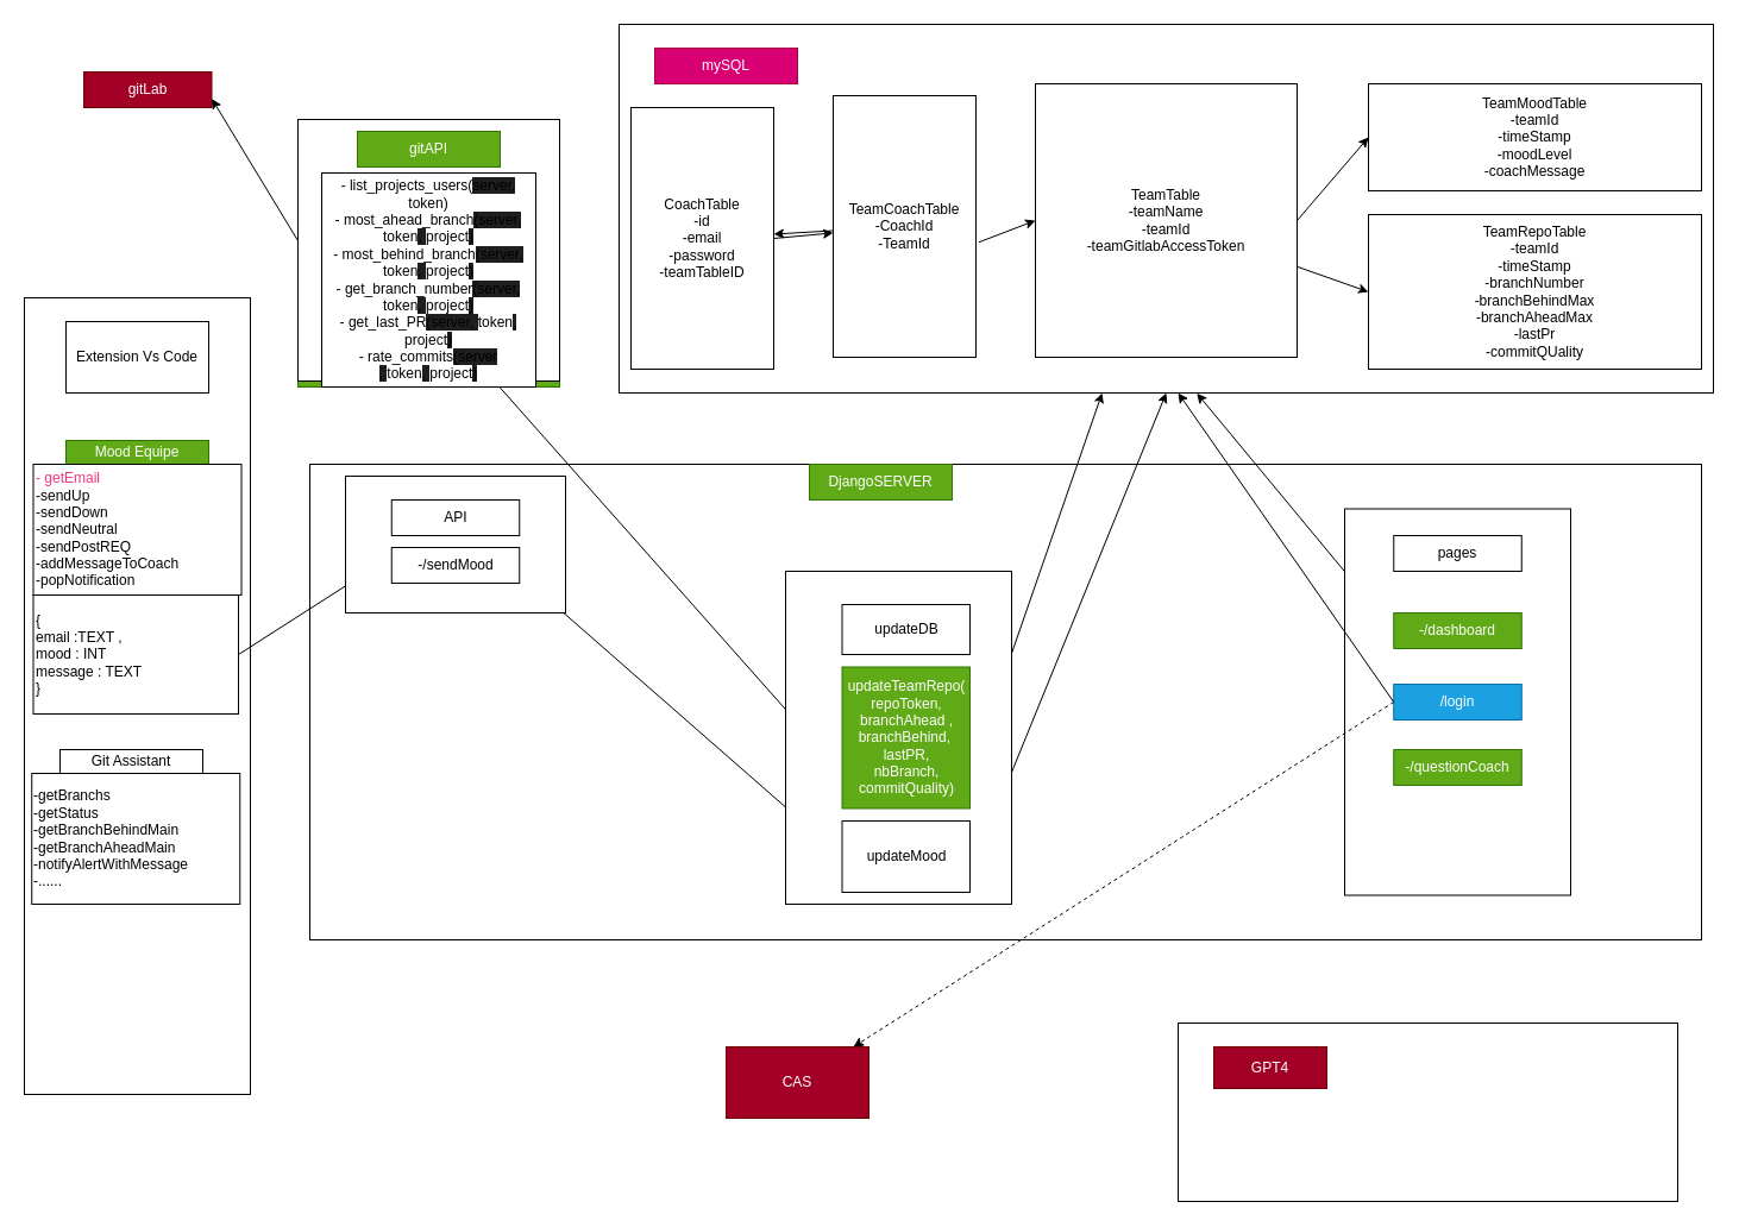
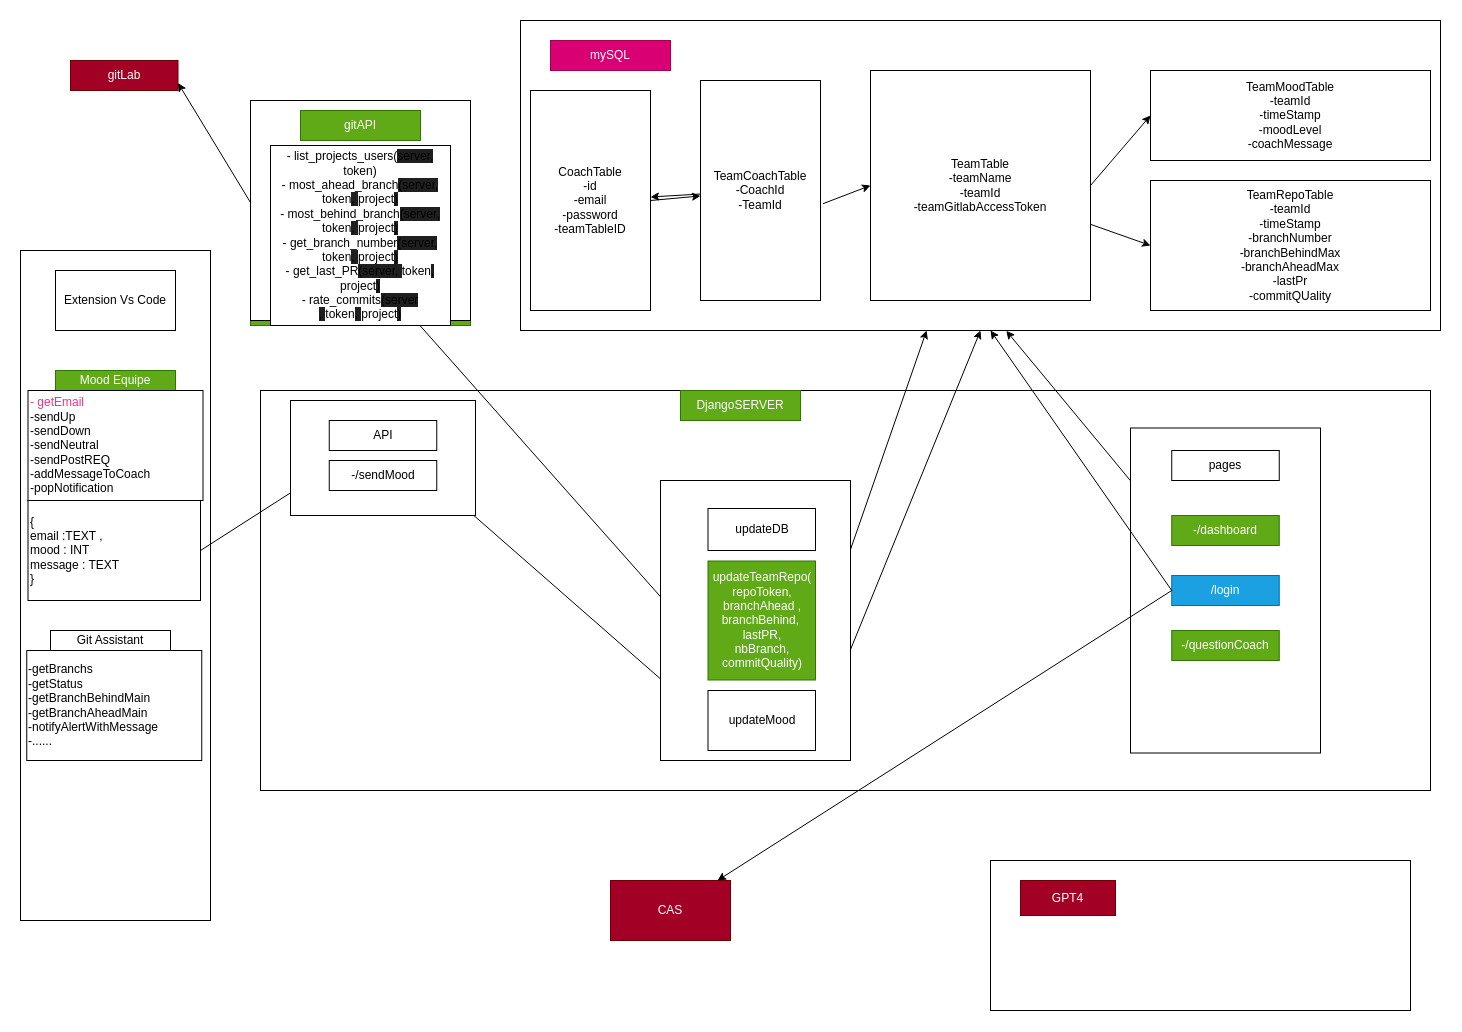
  <mxCell id="0" />
  <mxCell id="1" parent="0" />
  <mxCell id="2" value="" style="group" parent="1" vertex="1" connectable="0"><mxGeometry x="20" y="250" width="190" height="670" as="geometry" /></mxCell>
  <mxCell id="3" value="" style="rounded=0;whiteSpace=wrap;html=1;" parent="2" vertex="1"><mxGeometry width="190" height="670" as="geometry" /></mxCell>
  <mxCell id="4" value="Extension Vs Code" style="rounded=0;whiteSpace=wrap;html=1;" parent="2" vertex="1"><mxGeometry x="35" y="20" width="120" height="60" as="geometry" /></mxCell>
  <mxCell id="5" value="Mood Equipe" style="rounded=0;whiteSpace=wrap;html=1;fillColor=#60a917;fontColor=#ffffff;strokeColor=#2D7600;" parent="2" vertex="1"><mxGeometry x="35" y="120" width="120" height="20" as="geometry" /></mxCell>
  <mxCell id="6" value="&lt;font color=&quot;#f03580&quot;&gt;- getEmail&lt;br&gt;&lt;/font&gt;-sendUp&lt;br&gt;-sendDown&lt;br&gt;-sendNeutral&lt;br&gt;-sendPostREQ&lt;br&gt;-addMessageToCoach&lt;br&gt;-popNotification" style="rounded=0;whiteSpace=wrap;html=1;align=left;" parent="2" vertex="1"><mxGeometry x="7.5" y="140" width="175" height="110" as="geometry" /></mxCell>
  <mxCell id="7" value="{&lt;br&gt;email :TEXT ,&amp;nbsp;&lt;br&gt;mood : INT&lt;br&gt;message : TEXT&lt;br&gt;}" style="rounded=0;whiteSpace=wrap;html=1;align=left;" parent="2" vertex="1"><mxGeometry x="7.5" y="250" width="172.5" height="100" as="geometry" /></mxCell>
  <mxCell id="8" value="Git Assistant" style="rounded=0;whiteSpace=wrap;html=1;" parent="2" vertex="1"><mxGeometry x="30" y="380" width="120" height="20" as="geometry" /></mxCell>
  <mxCell id="9" value="-getBranchs&lt;br&gt;-getStatus&lt;br&gt;-getBranchBehindMain&lt;br&gt;-getBranchAheadMain&lt;br&gt;-notifyAlertWithMessage&lt;br&gt;-......" style="rounded=0;whiteSpace=wrap;html=1;align=left;" parent="2" vertex="1"><mxGeometry x="6.25" y="400" width="175" height="110" as="geometry" /></mxCell>
  <mxCell id="10" value="" style="rounded=0;whiteSpace=wrap;html=1;" parent="1" vertex="1"><mxGeometry x="260" y="390" width="1170" height="400" as="geometry" /></mxCell>
  <mxCell id="11" value="DjangoSERVER" style="rounded=0;whiteSpace=wrap;html=1;fillColor=#60a917;fontColor=#ffffff;strokeColor=#2D7600;" parent="1" vertex="1"><mxGeometry x="680" y="390" width="120" height="30" as="geometry" /></mxCell>
  <mxCell id="12" value="" style="endArrow=classic;html=1;exitX=1;exitY=0.5;exitDx=0;exitDy=0;entryX=0;entryY=0.25;entryDx=0;entryDy=0;" parent="1" source="7" target="50" edge="1"><mxGeometry width="50" height="50" relative="1" as="geometry"><mxPoint x="560" y="460" as="sourcePoint" /><mxPoint x="610" y="410" as="targetPoint" /></mxGeometry></mxCell>
  <mxCell id="13" value="gitLab" style="rounded=0;whiteSpace=wrap;html=1;fillColor=#a20025;fontColor=#ffffff;strokeColor=#6F0000;" parent="1" vertex="1"><mxGeometry x="70" y="60" width="107.5" height="30" as="geometry" /></mxCell>
  <mxCell id="14" value="" style="endArrow=classic;html=1;entryX=1;entryY=0.75;entryDx=0;entryDy=0;exitX=0;exitY=0.5;exitDx=0;exitDy=0;" parent="1" source="54" target="13" edge="1"><mxGeometry width="50" height="50" relative="1" as="geometry"><mxPoint x="600" y="590" as="sourcePoint" /><mxPoint x="650" y="540" as="targetPoint" /></mxGeometry></mxCell>
  <mxCell id="15" value="" style="group" parent="1" vertex="1" connectable="0"><mxGeometry x="520" y="20" width="920" height="310" as="geometry" /></mxCell>
  <mxCell id="16" value="" style="rounded=0;whiteSpace=wrap;html=1;" parent="15" vertex="1"><mxGeometry width="920" height="310" as="geometry" /></mxCell>
  <mxCell id="17" value="mySQL" style="rounded=0;whiteSpace=wrap;html=1;fillColor=#d80073;fontColor=#ffffff;strokeColor=#A50040;" parent="15" vertex="1"><mxGeometry x="30" y="20" width="120" height="30" as="geometry" /></mxCell>
  <mxCell id="18" value="CoachTable&lt;br&gt;-id&lt;br&gt;-email&lt;br&gt;-password&lt;br&gt;-teamTableID" style="rounded=0;whiteSpace=wrap;html=1;" parent="15" vertex="1"><mxGeometry x="10" y="70" width="120" height="220" as="geometry" /></mxCell>
  <mxCell id="19" value="" style="edgeStyle=none;html=1;" parent="15" source="20" target="18" edge="1"><mxGeometry relative="1" as="geometry" /></mxCell>
  <mxCell id="20" value="TeamCoachTable&lt;br&gt;-CoachId&lt;br&gt;-TeamId" style="rounded=0;whiteSpace=wrap;html=1;" parent="15" vertex="1"><mxGeometry x="180" y="60" width="120" height="220" as="geometry" /></mxCell>
  <mxCell id="21" value="TeamTable&lt;br&gt;-teamName&lt;br&gt;-teamId&lt;br&gt;-teamGitlabAccessToken&lt;br&gt;" style="rounded=0;whiteSpace=wrap;html=1;" parent="15" vertex="1"><mxGeometry x="350" y="50" width="220" height="230" as="geometry" /></mxCell>
  <mxCell id="22" value="TeamMoodTable&lt;br&gt;-teamId&lt;br&gt;-timeStamp&lt;br&gt;-moodLevel&lt;br&gt;-coachMessage" style="rounded=0;whiteSpace=wrap;html=1;" parent="15" vertex="1"><mxGeometry x="630" y="50" width="280" height="90" as="geometry" /></mxCell>
  <mxCell id="23" value="TeamRepoTable&lt;br&gt;-teamId&lt;br&gt;-timeStamp&lt;br&gt;-branchNumber&lt;br&gt;-branchBehindMax&lt;br&gt;-branchAheadMax&lt;br&gt;-lastPr&lt;br&gt;-commitQUality" style="rounded=0;whiteSpace=wrap;html=1;" parent="15" vertex="1"><mxGeometry x="630" y="160" width="280" height="130" as="geometry" /></mxCell>
  <mxCell id="24" value="" style="endArrow=classic;html=1;exitX=1;exitY=0.5;exitDx=0;exitDy=0;" parent="15" source="18" target="20" edge="1"><mxGeometry width="50" height="50" relative="1" as="geometry"><mxPoint x="130" y="490" as="sourcePoint" /><mxPoint x="180" y="440" as="targetPoint" /></mxGeometry></mxCell>
  <mxCell id="25" value="" style="endArrow=classic;html=1;exitX=1.021;exitY=0.56;exitDx=0;exitDy=0;exitPerimeter=0;entryX=0;entryY=0.5;entryDx=0;entryDy=0;" parent="15" source="20" target="21" edge="1"><mxGeometry width="50" height="50" relative="1" as="geometry"><mxPoint x="310" y="190" as="sourcePoint" /><mxPoint x="360" y="140" as="targetPoint" /></mxGeometry></mxCell>
  <mxCell id="26" value="" style="endArrow=classic;html=1;exitX=1;exitY=0.5;exitDx=0;exitDy=0;entryX=0;entryY=0.5;entryDx=0;entryDy=0;" parent="15" source="21" target="22" edge="1"><mxGeometry width="50" height="50" relative="1" as="geometry"><mxPoint x="560" y="120.0" as="sourcePoint" /><mxPoint x="607.48" y="91.8" as="targetPoint" /></mxGeometry></mxCell>
  <mxCell id="27" value="" style="endArrow=classic;html=1;entryX=0;entryY=0.5;entryDx=0;entryDy=0;" parent="15" source="21" target="23" edge="1"><mxGeometry width="50" height="50" relative="1" as="geometry"><mxPoint x="580" y="175" as="sourcePoint" /><mxPoint x="640" y="105" as="targetPoint" /></mxGeometry></mxCell>
  <mxCell id="28" value="" style="endArrow=classic;html=1;exitX=1;exitY=0.75;exitDx=0;exitDy=0;entryX=0;entryY=0.5;entryDx=0;entryDy=0;" parent="1" source="50" target="35" edge="1"><mxGeometry width="50" height="50" relative="1" as="geometry"><mxPoint x="510" y="540" as="sourcePoint" /><mxPoint x="560" y="490" as="targetPoint" /></mxGeometry></mxCell>
  <mxCell id="29" value="" style="endArrow=classic;html=1;exitX=1;exitY=0.75;exitDx=0;exitDy=0;entryX=0.5;entryY=1;entryDx=0;entryDy=0;" parent="1" source="35" target="16" edge="1"><mxGeometry width="50" height="50" relative="1" as="geometry"><mxPoint x="446.25" y="492.5" as="sourcePoint" /><mxPoint x="702.5" y="550" as="targetPoint" /></mxGeometry></mxCell>
  <mxCell id="30" value="" style="endArrow=classic;html=1;exitX=0.75;exitY=1;exitDx=0;exitDy=0;entryX=0;entryY=0.75;entryDx=0;entryDy=0;" parent="1" source="52" target="36" edge="1"><mxGeometry width="50" height="50" relative="1" as="geometry"><mxPoint x="490" y="600" as="sourcePoint" /><mxPoint x="540" y="550" as="targetPoint" /></mxGeometry></mxCell>
  <mxCell id="31" value="" style="endArrow=classic;html=1;exitX=1;exitY=0.75;exitDx=0;exitDy=0;" parent="1" source="36" target="16" edge="1"><mxGeometry width="50" height="50" relative="1" as="geometry"><mxPoint x="910" y="550" as="sourcePoint" /><mxPoint x="960" y="500" as="targetPoint" /></mxGeometry></mxCell>
  <mxCell id="32" value="" style="group" parent="1" vertex="1" connectable="0"><mxGeometry x="660" y="480" width="190" height="280" as="geometry" /></mxCell>
  <mxCell id="33" value="" style="rounded=0;whiteSpace=wrap;html=1;" parent="32" vertex="1"><mxGeometry width="190" height="280" as="geometry" /></mxCell>
  <mxCell id="34" value="updateDB" style="rounded=0;whiteSpace=wrap;html=1;" parent="32" vertex="1"><mxGeometry x="47.5" y="28" width="107.5" height="42" as="geometry" /></mxCell>
  <mxCell id="35" value="updateMood" style="rounded=0;whiteSpace=wrap;html=1;" parent="32" vertex="1"><mxGeometry x="47.5" y="210" width="107.5" height="60" as="geometry" /></mxCell>
  <mxCell id="36" value="updateTeamRepo(&lt;br&gt;repoToken,&lt;br&gt;branchAhead ,&lt;br&gt;branchBehind,&amp;nbsp;&lt;br&gt;lastPR,&lt;br&gt;nbBranch,&lt;br&gt;commitQuality)" style="rounded=0;whiteSpace=wrap;html=1;fillColor=#60a917;fontColor=#ffffff;strokeColor=#2D7600;" parent="32" vertex="1"><mxGeometry x="47.5" y="80.5" width="107.5" height="119.0" as="geometry" /></mxCell>
  <mxCell id="37" value="" style="endArrow=classic;html=1;entryX=0.528;entryY=1.001;entryDx=0;entryDy=0;entryPerimeter=0;exitX=0;exitY=0.5;exitDx=0;exitDy=0;" parent="1" source="44" target="16" edge="1"><mxGeometry width="50" height="50" relative="1" as="geometry"><mxPoint x="1000" y="510" as="sourcePoint" /><mxPoint x="1050" y="460" as="targetPoint" /></mxGeometry></mxCell>
  <mxCell id="38" value="" style="group;fillColor=#60a917;fontColor=#ffffff;strokeColor=#2D7600;" parent="1" vertex="1" connectable="0"><mxGeometry x="990" y="860" width="420" height="150" as="geometry" /></mxCell>
  <mxCell id="39" value="" style="rounded=0;whiteSpace=wrap;html=1;" parent="38" vertex="1"><mxGeometry width="420" height="150" as="geometry" /></mxCell>
  <mxCell id="40" value="GPT4" style="rounded=0;whiteSpace=wrap;html=1;fillColor=#a20025;fontColor=#ffffff;strokeColor=#6F0000;" parent="38" vertex="1"><mxGeometry x="30" y="20" width="95" height="35" as="geometry" /></mxCell>
  <mxCell id="41" value="" style="group" parent="1" vertex="1" connectable="0"><mxGeometry x="1130" y="427.5" width="190" height="325" as="geometry" /></mxCell>
  <mxCell id="42" value="" style="rounded=0;whiteSpace=wrap;html=1;" parent="41" vertex="1"><mxGeometry width="190" height="325" as="geometry" /></mxCell>
  <mxCell id="43" value="pages" style="rounded=0;whiteSpace=wrap;html=1;" parent="41" vertex="1"><mxGeometry x="41.25" y="22.5" width="107.5" height="30" as="geometry" /></mxCell>
  <mxCell id="44" value="-/dashboard" style="rounded=0;whiteSpace=wrap;html=1;fillColor=#60a917;fontColor=#ffffff;strokeColor=#2D7600;" parent="41" vertex="1"><mxGeometry x="41.25" y="87.5" width="107.5" height="30" as="geometry" /></mxCell>
  <mxCell id="45" value="-/questionCoach" style="rounded=0;whiteSpace=wrap;html=1;fillColor=#60a917;fontColor=#ffffff;strokeColor=#2D7600;" parent="41" vertex="1"><mxGeometry x="41.25" y="202.5" width="107.5" height="30" as="geometry" /></mxCell>
  <mxCell id="46" value="/login" style="rounded=0;whiteSpace=wrap;html=1;fillColor=#1ba1e2;fontColor=#ffffff;strokeColor=#006EAF;" parent="41" vertex="1"><mxGeometry x="41.25" y="147.5" width="107.5" height="30" as="geometry" /></mxCell>
  <mxCell id="47" value="" style="group" parent="1" vertex="1" connectable="0"><mxGeometry x="290" y="400" width="185" height="115" as="geometry" /></mxCell>
  <mxCell id="48" value="" style="rounded=0;whiteSpace=wrap;html=1;" parent="47" vertex="1"><mxGeometry width="185" height="115" as="geometry" /></mxCell>
  <mxCell id="49" value="API" style="rounded=0;whiteSpace=wrap;html=1;" parent="47" vertex="1"><mxGeometry x="38.75" y="20" width="107.5" height="30" as="geometry" /></mxCell>
  <mxCell id="50" value="-/sendMood" style="rounded=0;whiteSpace=wrap;html=1;" parent="47" vertex="1"><mxGeometry x="38.75" y="60" width="107.5" height="30" as="geometry" /></mxCell>
  <mxCell id="51" value="" style="group;fillColor=#60a917;fontColor=#ffffff;strokeColor=#2D7600;" parent="1" vertex="1" connectable="0"><mxGeometry x="250" y="100" width="220" height="225" as="geometry" /></mxCell>
  <mxCell id="52" value="" style="rounded=0;whiteSpace=wrap;html=1;" parent="51" vertex="1"><mxGeometry width="220" height="220" as="geometry" /></mxCell>
  <mxCell id="53" value="gitAPI" style="rounded=0;whiteSpace=wrap;html=1;fillColor=#60a917;fontColor=#ffffff;strokeColor=#2D7600;" parent="51" vertex="1"><mxGeometry x="50" y="10" width="120" height="30" as="geometry" /></mxCell>
  <mxCell id="54" value="&lt;font style=&quot;font-size: 12px;&quot;&gt;- list_projects_users(&lt;span style=&quot;background-color: rgb(31, 31, 31);&quot;&gt;server&lt;/span&gt;&lt;span style=&quot;background-color: rgb(31, 31, 31);&quot;&gt;, &lt;/span&gt;&lt;span style=&quot;background-color: initial;&quot;&gt;token&lt;/span&gt;&lt;span style=&quot;background-color: initial;&quot;&gt;)&lt;/span&gt;&lt;br&gt;- most_ahead_branch&lt;span style=&quot;background-color: rgb(31, 31, 31);&quot;&gt;(&lt;/span&gt;&lt;span style=&quot;background-color: rgb(31, 31, 31);&quot;&gt;server&lt;/span&gt;&lt;span style=&quot;background-color: rgb(31, 31, 31);&quot;&gt;, &lt;/span&gt;&lt;span style=&quot;background-color: initial;&quot;&gt;token&lt;/span&gt;&lt;span style=&quot;background-color: rgb(31, 31, 31);&quot;&gt;, &lt;/span&gt;&lt;span style=&quot;background-color: initial;&quot;&gt;project&lt;/span&gt;&lt;span style=&quot;background-color: rgb(31, 31, 31);&quot;&gt;)&lt;/span&gt;&lt;span style=&quot;background-color: rgb(31, 31, 31);&quot;&gt;&lt;br&gt;&lt;/span&gt;- most_behind_branch&lt;span style=&quot;background-color: rgb(31, 31, 31);&quot;&gt;(&lt;/span&gt;&lt;span style=&quot;background-color: rgb(31, 31, 31);&quot;&gt;server&lt;/span&gt;&lt;span style=&quot;background-color: rgb(31, 31, 31);&quot;&gt;, &lt;/span&gt;&lt;span style=&quot;background-color: initial;&quot;&gt;token&lt;/span&gt;&lt;span style=&quot;background-color: rgb(31, 31, 31);&quot;&gt;, &lt;/span&gt;&lt;span style=&quot;background-color: initial;&quot;&gt;project&lt;/span&gt;&lt;span style=&quot;background-color: rgb(31, 31, 31);&quot;&gt;)&lt;/span&gt;&lt;span style=&quot;background-color: rgb(31, 31, 31);&quot;&gt;&lt;br&gt;&lt;/span&gt;- get_branch_number&lt;span style=&quot;background-color: rgb(31, 31, 31);&quot;&gt;(&lt;/span&gt;&lt;span style=&quot;background-color: rgb(31, 31, 31);&quot;&gt;server&lt;/span&gt;&lt;span style=&quot;background-color: rgb(31, 31, 31);&quot;&gt;, &lt;/span&gt;&lt;span style=&quot;background-color: initial;&quot;&gt;token&lt;/span&gt;&lt;span style=&quot;background-color: rgb(31, 31, 31);&quot;&gt;, &lt;/span&gt;&lt;span style=&quot;background-color: initial;&quot;&gt;project&lt;/span&gt;&lt;span style=&quot;background-color: rgb(31, 31, 31);&quot;&gt;)&lt;/span&gt;&lt;span style=&quot;background-color: rgb(31, 31, 31);&quot;&gt;&lt;br&gt;&lt;/span&gt;- get_last_PR&lt;span style=&quot;background-color: rgb(31, 31, 31);&quot;&gt;(&lt;/span&gt;&lt;span style=&quot;background-color: rgb(31, 31, 31);&quot;&gt;server&lt;/span&gt;&lt;span style=&quot;background-color: rgb(31, 31, 31);&quot;&gt;, &lt;/span&gt;&lt;span style=&quot;background-color: initial;&quot;&gt;token&lt;/span&gt;&lt;span style=&quot;background-color: rgb(31, 31, 31);&quot;&gt;, &lt;/span&gt;&lt;span style=&quot;background-color: initial;&quot;&gt;project&lt;/span&gt;&lt;span style=&quot;background-color: rgb(31, 31, 31);&quot;&gt;)&lt;/span&gt;&lt;span style=&quot;background-color: rgb(31, 31, 31);&quot;&gt;&lt;br&gt;&lt;/span&gt;- rate_commits&lt;span style=&quot;background-color: rgb(31, 31, 31);&quot;&gt;(&lt;/span&gt;&lt;span style=&quot;background-color: rgb(31, 31, 31);&quot;&gt;server&lt;/span&gt;&lt;span style=&quot;background-color: rgb(31, 31, 31);&quot;&gt;&lt;br&gt;&lt;/span&gt;&lt;/font&gt;&lt;span style=&quot;background-color: rgb(31, 31, 31);&quot;&gt;, &lt;/span&gt;&lt;span style=&quot;background-color: initial;&quot;&gt;token&lt;/span&gt;&lt;span style=&quot;background-color: rgb(31, 31, 31);&quot;&gt;, &lt;/span&gt;&lt;span style=&quot;background-color: initial;&quot;&gt;project&lt;/span&gt;&lt;span style=&quot;background-color: rgb(31, 31, 31);&quot;&gt;)&lt;/span&gt;" style="whiteSpace=wrap;html=1;aspect=fixed;" parent="51" vertex="1"><mxGeometry x="20" y="45" width="180" height="180" as="geometry" /></mxCell>
  <mxCell id="55" value="CAS" style="rounded=0;whiteSpace=wrap;html=1;fillColor=#a20025;fontColor=#ffffff;strokeColor=#6F0000;" parent="1" vertex="1"><mxGeometry x="610" y="880" width="120" height="60" as="geometry" /></mxCell>
- <mxCell id="56" style="edgeStyle=none;html=1;exitX=0;exitY=0.5;exitDx=0;exitDy=0;dashed=1;" parent="1" source="46" target="55" edge="1"><mxGeometry relative="1" as="geometry" /></mxCell>
+ <mxCell id="56" style="edgeStyle=none;html=1;exitX=0;exitY=0.5;exitDx=0;exitDy=0;" parent="1" source="46" target="55" edge="1"><mxGeometry relative="1" as="geometry" /></mxCell>
  <mxCell id="57" style="edgeStyle=none;html=1;exitX=0;exitY=0.5;exitDx=0;exitDy=0;" parent="1" source="46" edge="1"><mxGeometry relative="1" as="geometry"><mxPoint x="990" y="330" as="targetPoint" /></mxGeometry></mxCell>
